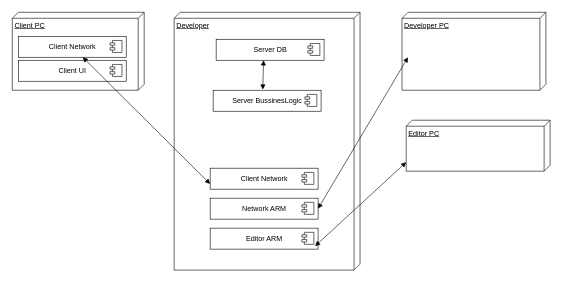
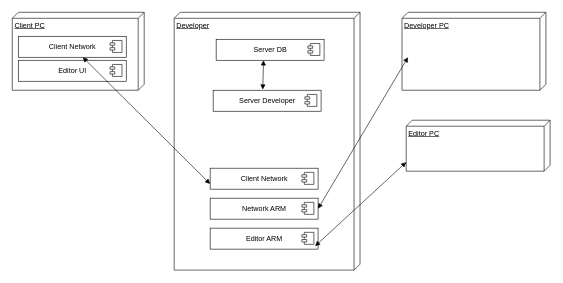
  <mxCell id="0" />
  <mxCell id="1" parent="0" />
  <mxCell id="2" value="Developer" style="verticalAlign=top;align=left;spacingTop=8;spacingLeft=2;spacingRight=12;shape=cube;size=10;direction=south;fontStyle=4;html=1;" vertex="1" parent="1"><mxGeometry x="290" y="20" width="310" height="430" as="geometry" /></mxCell>
  <mxCell id="3" value="Server DB" style="html=1;dropTarget=0;" vertex="1" parent="1"><mxGeometry x="360" y="65" width="180" height="35" as="geometry" /></mxCell>
  <mxCell id="4" value="" style="shape=module;jettyWidth=8;jettyHeight=4;" vertex="1" parent="3"><mxGeometry x="1" width="20" height="20" relative="1" as="geometry"><mxPoint x="-27" y="7" as="offset" /></mxGeometry></mxCell>
- <mxCell id="5" value="Server BussinesLogic" style="html=1;dropTarget=0;" vertex="1" parent="1"><mxGeometry x="355" y="150" width="180" height="35" as="geometry" /></mxCell>
+ <mxCell id="5" value="Server Developer" style="html=1;dropTarget=0;" vertex="1" parent="1"><mxGeometry x="355" y="150" width="180" height="35" as="geometry" /></mxCell>
  <mxCell id="6" value="" style="shape=module;jettyWidth=8;jettyHeight=4;" vertex="1" parent="5"><mxGeometry x="1" width="20" height="20" relative="1" as="geometry"><mxPoint x="-27" y="7" as="offset" /></mxGeometry></mxCell>
  <mxCell id="7" value="Client PC" style="verticalAlign=top;align=left;spacingTop=8;spacingLeft=2;spacingRight=12;shape=cube;size=10;direction=south;fontStyle=4;html=1;" vertex="1" parent="1"><mxGeometry x="20" y="20" width="220" height="130" as="geometry" /></mxCell>
- <mxCell id="8" value="Client UI" style="html=1;dropTarget=0;" vertex="1" parent="1"><mxGeometry x="30" y="100" width="180" height="35" as="geometry" /></mxCell>
+ <mxCell id="8" value="Editor UI" style="html=1;dropTarget=0;" vertex="1" parent="1"><mxGeometry x="30" y="100" width="180" height="35" as="geometry" /></mxCell>
  <mxCell id="9" value="" style="shape=module;jettyWidth=8;jettyHeight=4;" vertex="1" parent="8"><mxGeometry x="1" width="20" height="20" relative="1" as="geometry"><mxPoint x="-27" y="7" as="offset" /></mxGeometry></mxCell>
  <mxCell id="10" value="Client Network" style="html=1;dropTarget=0;" vertex="1" parent="1"><mxGeometry x="30" y="60" width="180" height="35" as="geometry" /></mxCell>
  <mxCell id="11" value="" style="shape=module;jettyWidth=8;jettyHeight=4;" vertex="1" parent="10"><mxGeometry x="1" width="20" height="20" relative="1" as="geometry"><mxPoint x="-27" y="7" as="offset" /></mxGeometry></mxCell>
  <mxCell id="12" value="Client Network" style="html=1;dropTarget=0;" vertex="1" parent="1"><mxGeometry x="350" y="280" width="180" height="35" as="geometry" /></mxCell>
  <mxCell id="13" value="" style="shape=module;jettyWidth=8;jettyHeight=4;" vertex="1" parent="12"><mxGeometry x="1" width="20" height="20" relative="1" as="geometry"><mxPoint x="-27" y="7" as="offset" /></mxGeometry></mxCell>
  <mxCell id="14" value="" style="endArrow=block;startArrow=block;endFill=1;startFill=1;html=1;rounded=0;exitX=0;exitY=0.75;exitDx=0;exitDy=0;" edge="1" parent="1" source="12" target="10"><mxGeometry width="160" relative="1" as="geometry"><mxPoint x="500" y="280" as="sourcePoint" /><mxPoint x="660" y="280" as="targetPoint" /></mxGeometry></mxCell>
  <mxCell id="15" value="Developer PC" style="verticalAlign=top;align=left;spacingTop=8;spacingLeft=2;spacingRight=12;shape=cube;size=10;direction=south;fontStyle=4;html=1;" vertex="1" parent="1"><mxGeometry x="670" y="20" width="240" height="130" as="geometry" /></mxCell>
  <mxCell id="16" value="Network ARM" style="html=1;dropTarget=0;" vertex="1" parent="1"><mxGeometry x="350" y="330" width="180" height="35" as="geometry" /></mxCell>
  <mxCell id="17" value="" style="shape=module;jettyWidth=8;jettyHeight=4;" vertex="1" parent="16"><mxGeometry x="1" width="20" height="20" relative="1" as="geometry"><mxPoint x="-27" y="7" as="offset" /></mxGeometry></mxCell>
  <mxCell id="18" value="" style="endArrow=block;startArrow=block;endFill=1;startFill=1;html=1;rounded=0;exitX=0;exitY=0.5;exitDx=0;exitDy=0;entryX=1;entryY=0.5;entryDx=0;entryDy=0;" edge="1" parent="1" target="16"><mxGeometry width="160" relative="1" as="geometry"><mxPoint x="680" y="95" as="sourcePoint" /><mxPoint x="640" y="150" as="targetPoint" /></mxGeometry></mxCell>
  <mxCell id="19" value="Editor PC" style="verticalAlign=top;align=left;spacingTop=8;spacingLeft=2;spacingRight=12;shape=cube;size=10;direction=south;fontStyle=4;html=1;" vertex="1" parent="1"><mxGeometry x="677" y="200" width="240" height="85" as="geometry" /></mxCell>
  <mxCell id="20" value="Editor ARM" style="html=1;dropTarget=0;" vertex="1" parent="1"><mxGeometry x="350" y="380" width="180" height="35" as="geometry" /></mxCell>
  <mxCell id="21" value="" style="shape=module;jettyWidth=8;jettyHeight=4;" vertex="1" parent="20"><mxGeometry x="1" width="20" height="20" relative="1" as="geometry"><mxPoint x="-27" y="7" as="offset" /></mxGeometry></mxCell>
  <mxCell id="22" value="" style="endArrow=block;startArrow=block;endFill=1;startFill=1;html=1;rounded=0;exitX=0.46;exitY=-0.032;exitDx=0;exitDy=0;entryX=1;entryY=0.25;entryDx=0;entryDy=0;exitPerimeter=0;" edge="1" parent="1" source="5"><mxGeometry width="160" relative="1" as="geometry"><mxPoint x="569" y="103.75" as="sourcePoint" /><mxPoint x="439" y="100" as="targetPoint" /></mxGeometry></mxCell>
  <mxCell id="23" value="" style="endArrow=block;startArrow=block;endFill=1;startFill=1;html=1;rounded=0;exitX=0;exitY=0;exitDx=70;exitDy=240;entryX=1;entryY=0.5;entryDx=0;entryDy=0;exitPerimeter=0;" edge="1" parent="1" source="19"><mxGeometry width="160" relative="1" as="geometry"><mxPoint x="670" y="337.5" as="sourcePoint" /><mxPoint x="525" y="410" as="targetPoint" /></mxGeometry></mxCell>
